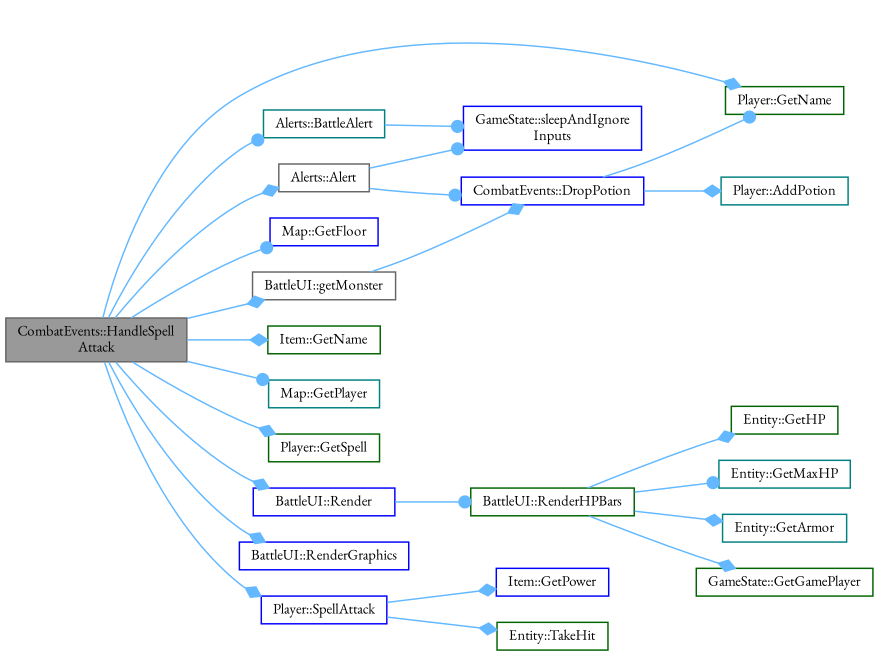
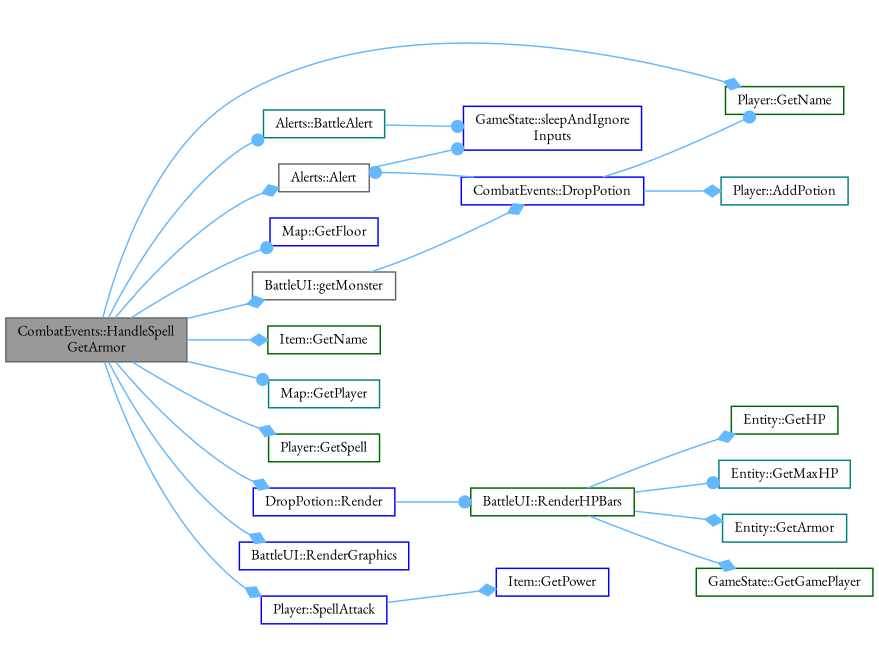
  digraph {
    fontname="EB Garamond"
    rankdir=LR
    node [color=darkgreen fillcolor=white fontname="EB Garamond" fontsize=10 shape=box style=filled]
    edge [arrowhead=diamond color=steelblue1 fontname="EB Garamond" fontsize=10 labelfontname=Helvetica labelfontsize=10 style=solid]
-   n1 [color=gray40 fillcolor=grey60 fontcolor=black height=0.2 label="CombatEvents::HandleSpell\lAttack" width=0.4]
+   n1 [color=gray40 fillcolor=grey60 fontcolor=black height=0.2 label="CombatEvents::HandleSpell\lGetArmor" width=0.4]
    n2 [color=gray40 height=0.2 label="Alerts::Alert" width=0.4]
    n3 [color=teal height=0.2 label="Alerts::BattleAlert" width=0.4]
    n4 [height=0.2 label="Player::GetName" width=0.4]
    n5 [color=blue height=0.2 label="Map::GetFloor" width=0.4]
    n6 [color=gray40 height=0.2 label="BattleUI::getMonster" width=0.4]
    n7 [height=0.2 label="Item::GetName" width=0.4]
    n8 [color=teal height=0.2 label="Map::GetPlayer" width=0.4]
    n9 [height=0.2 label="Player::GetSpell" width=0.4]
-   n10 [color=blue height=0.2 label="BattleUI::Render" width=0.4]
+   n10 [color=blue height=0.2 label="DropPotion::Render" width=0.4]
    n11 [color=blue height=0.2 label="BattleUI::RenderGraphics" width=0.4]
    n12 [color=blue height=0.2 label="Player::SpellAttack" width=0.4]
    n13 [color=blue height=0.2 label="GameState::sleepAndIgnore\lInputs" width=0.4]
    n14 [color=blue height=0.2 label="CombatEvents::DropPotion" width=0.4]
    n15 [color=teal height=0.2 label="Player::AddPotion" width=0.4]
    n16 [height=0.2 label="BattleUI::RenderHPBars" width=0.4]
    n17 [color=blue height=0.2 label="Item::GetPower" width=0.4]
-   n18 [height=0.2 label="Entity::TakeHit" width=0.4]
    n19 [color=teal height=0.2 label="Entity::GetArmor" width=0.4]
    n20 [height=0.2 label="GameState::GetGamePlayer" width=0.4]
    n21 [height=0.2 label="Entity::GetHP" width=0.4]
    n22 [color=teal height=0.2 label="Entity::GetMaxHP" width=0.4]
    n1 -> n2
    n1 -> n3 [arrowhead=dot]
    n1 -> n4
    n1 -> n5 [arrowhead=dot]
    n1 -> n6
    n1 -> n7
    n1 -> n8 [arrowhead=dot]
    n1 -> n9
    n1 -> n10
    n1 -> n11
    n1 -> n12
    n2 -> n13 [arrowhead=dot]
    n3 -> n13 [arrowhead=dot]
    n6 -> n14
    n10 -> n16 [arrowhead=dot]
    n12 -> n17
-   n12 -> n18
-   n2 -> n14 [arrowhead=dot]
+   n14 -> n2 [arrowhead=dot]
    n14 -> n4 [arrowhead=dot]
    n14 -> n15
    n16 -> n19
    n16 -> n20
    n16 -> n21
    n16 -> n22 [arrowhead=dot]
  }
